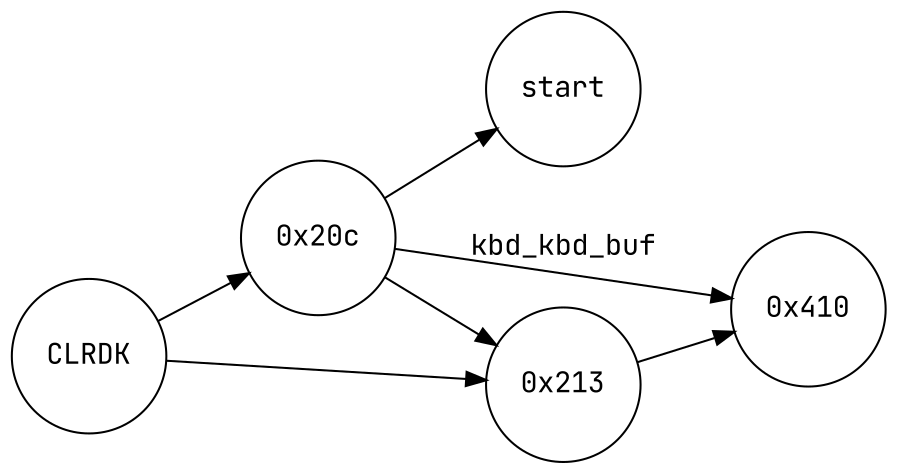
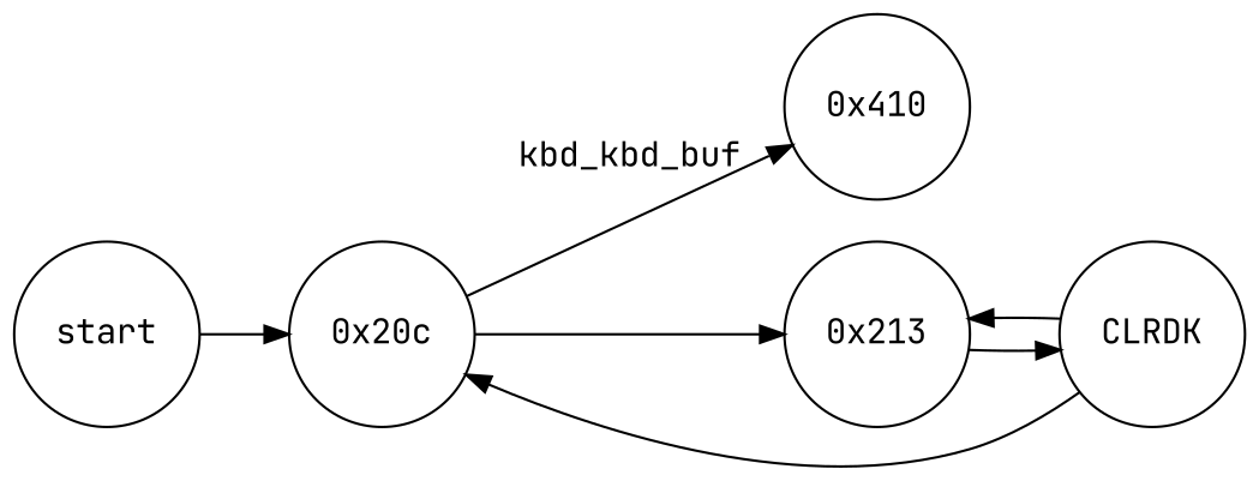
  digraph {
    fontname="JetBrains Mono"
    rankdir=LR
    node [fontname="JetBrains Mono" shape=circle]
    edge [fontname="JetBrains Mono"]
    start
    "0x20c"
    "0x410"
    "0x213"
    CLRDK
-   "0x20c" -> start
+   start -> "0x20c"
    "0x20c" -> "0x410" [label=kbd_kbd_buf]
    "0x20c" -> "0x213"
-   "0x213" -> "0x410"
+   "0x213" -> CLRDK
    CLRDK -> "0x20c"
    CLRDK -> "0x213"
  }
